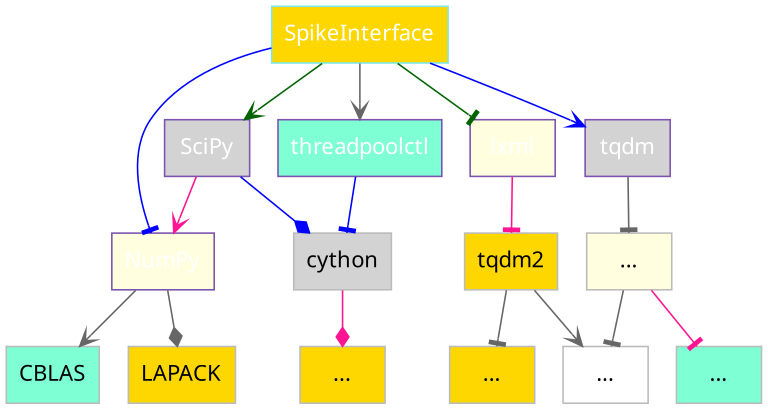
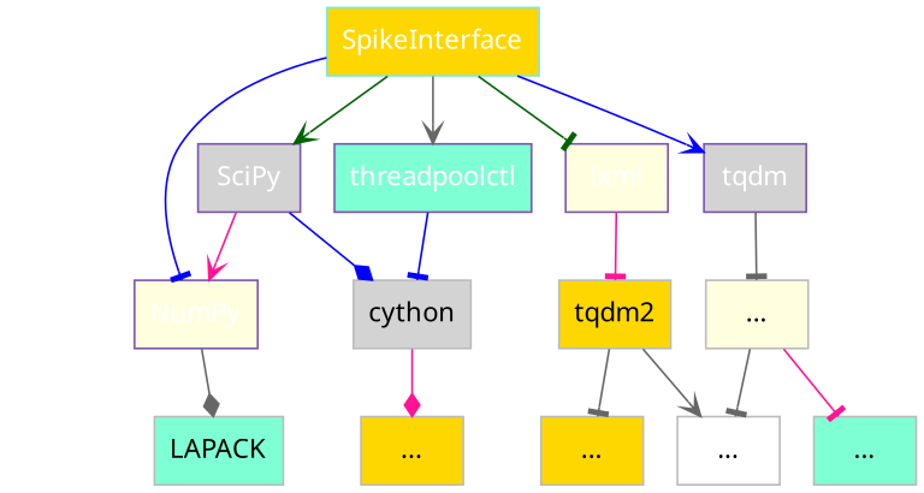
  digraph {
    fontname=sans
    rankdir=TB
    node [color="#BBBBBB" fillcolor=gold fontname=sans shape=box style=filled]
    edge [arrowhead=tee color=gray40 fontname=sans]
    n1 [color="#7c53b0" fillcolor=lightgrey fontcolor="#FFFFFF" label=SciPy]
    n2 [color="#7c53b0" fillcolor=aquamarine fontcolor="#FFFFFF" label=threadpoolctl]
    n3 [color="#7c53b0" fillcolor=lightyellow fontcolor="#FFFFFF" label=lxml]
    n4 [color="#7c53b0" fillcolor=lightgrey fontcolor="#FFFFFF" label=tqdm]
    n5 [color="#7c53b0" fillcolor=lightyellow fontcolor="#FFFFFF" label=NumPy]
    n6 [fillcolor=lightgrey label=cython]
    n7 [label=tqdm2]
    n8 [fillcolor=lightyellow label="..."]
-   n9 [fillcolor=aquamarine label=CBLAS]
-   n10 [label=LAPACK]
+   n10 [fillcolor=aquamarine label=LAPACK]
    n11 [label="..."]
    n12 [color="#7DE6E6" fontcolor="#FFFFFF" label=SpikeInterface]
    n13 [label="..."]
    n14 [fillcolor=white label="..."]
    n15 [fillcolor=aquamarine label="..."]
    subgraph sub_1 {
      rank=same
      n1
      n2
      n3
      n4
    }
    subgraph sub_2 {
      rank=same
      n5
      n6
    }
    n1 -> n5 [arrowhead=vee color=deeppink]
    n1 -> n6 [arrowhead=diamond color=blue]
    n2 -> n6 [color=blue]
    n3 -> n7 [color=deeppink]
    n4 -> n8
-   n5 -> n9 [arrowhead=vee]
    n5 -> n10 [arrowhead=diamond]
    n6 -> n11 [arrowhead=diamond color=deeppink]
    n7 -> n13
    n7 -> n14 [arrowhead=vee]
    n8 -> n14
    n8 -> n15 [color=deeppink]
    n12 -> n1 [arrowhead=vee color=darkgreen]
    n12 -> n2 [arrowhead=vee]
    n12 -> n3 [color=darkgreen]
    n12 -> n4 [arrowhead=vee color=blue]
    n12 -> n5 [color=blue]
  }
